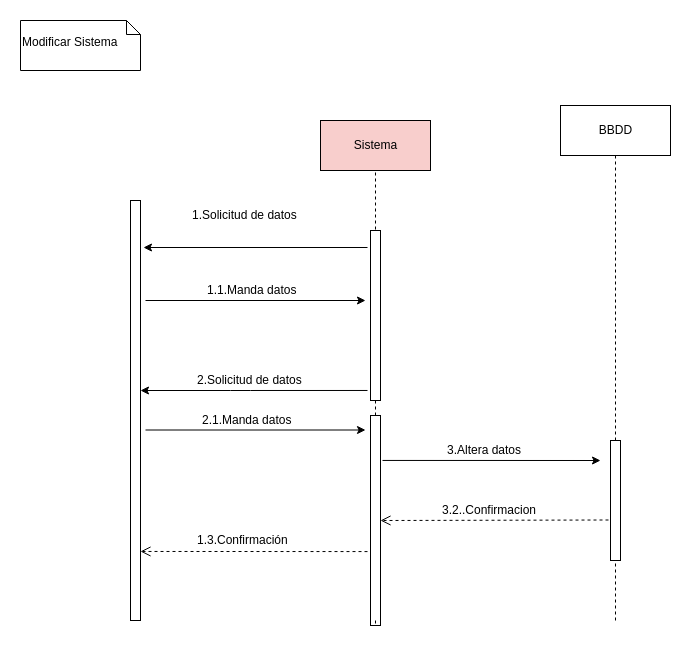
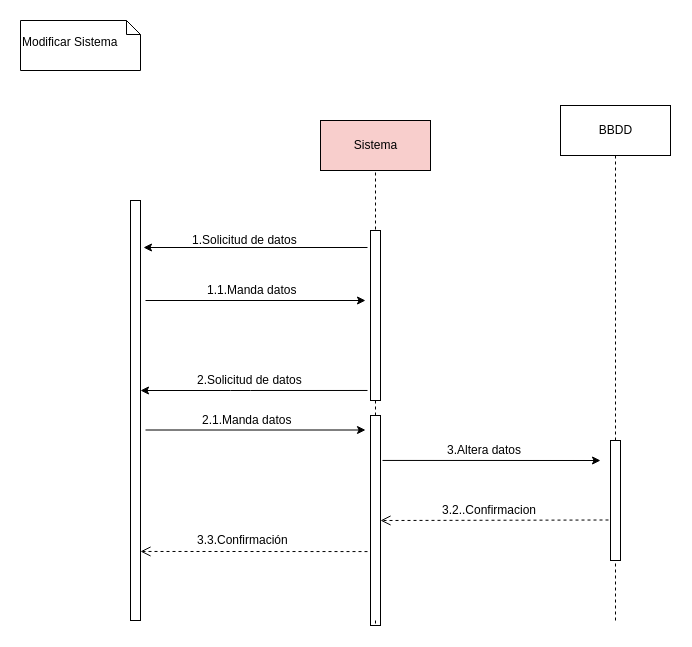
  <mxCell id="0" />
  <mxCell id="1" parent="0" />
  <mxCell id="2" value="" style="endArrow=none;dashed=1;html=1;entryX=0.5;entryY=1;entryDx=0;entryDy=0;" edge="1" parent="1" source="8" target="5"><mxGeometry width="50" height="50" relative="1" as="geometry"><mxPoint x="375" y="620" as="sourcePoint" /><mxPoint x="405" y="360" as="targetPoint" /></mxGeometry></mxCell>
  <mxCell id="3" value="" style="html=1;points=[];perimeter=orthogonalPerimeter;" vertex="1" parent="1"><mxGeometry x="130" y="200" width="10" height="420" as="geometry" /></mxCell>
  <mxCell id="4" value="&lt;div&gt;&lt;br&gt;&lt;/div&gt;&lt;div&gt;Modificar Sistema&lt;br&gt;&lt;/div&gt;" style="shape=note;whiteSpace=wrap;html=1;size=14;verticalAlign=top;align=left;spacingTop=-6;" vertex="1" parent="1"><mxGeometry x="20" y="20" width="120" height="50" as="geometry" /></mxCell>
  <mxCell id="5" value="Sistema" style="html=1;fillColor=#f8cecc;" vertex="1" parent="1"><mxGeometry x="320" y="120" width="110" height="50" as="geometry" /></mxCell>
  <mxCell id="6" value="BBDD" style="html=1;" vertex="1" parent="1"><mxGeometry x="560" y="105" width="110" height="50" as="geometry" /></mxCell>
  <mxCell id="7" value="" style="html=1;points=[];perimeter=orthogonalPerimeter;" vertex="1" parent="1"><mxGeometry x="370" y="230" width="10" height="170" as="geometry" /></mxCell>
  <mxCell id="8" value="" style="html=1;points=[];perimeter=orthogonalPerimeter;" vertex="1" parent="1"><mxGeometry x="370" y="415" width="10" height="210" as="geometry" /></mxCell>
  <mxCell id="9" value="" style="endArrow=none;dashed=1;html=1;entryX=0.5;entryY=1;entryDx=0;entryDy=0;" edge="1" parent="1" target="8"><mxGeometry width="50" height="50" relative="1" as="geometry"><mxPoint x="375" y="620" as="sourcePoint" /><mxPoint x="375" y="170" as="targetPoint" /></mxGeometry></mxCell>
  <mxCell id="10" value="" style="endArrow=none;dashed=1;html=1;entryX=0.5;entryY=1;entryDx=0;entryDy=0;" edge="1" parent="1" source="11" target="6"><mxGeometry width="50" height="50" relative="1" as="geometry"><mxPoint x="615" y="620" as="sourcePoint" /><mxPoint x="640" y="327" as="targetPoint" /></mxGeometry></mxCell>
  <mxCell id="11" value="" style="html=1;points=[];perimeter=orthogonalPerimeter;" vertex="1" parent="1"><mxGeometry x="610" y="440" width="10" height="120" as="geometry" /></mxCell>
  <mxCell id="12" value="" style="endArrow=none;dashed=1;html=1;entryX=0.5;entryY=1;entryDx=0;entryDy=0;" edge="1" parent="1" target="11"><mxGeometry width="50" height="50" relative="1" as="geometry"><mxPoint x="615" y="620" as="sourcePoint" /><mxPoint x="615" y="170" as="targetPoint" /></mxGeometry></mxCell>
  <mxCell id="13" value="" style="endArrow=classic;html=1;exitX=-0.3;exitY=0.1;exitDx=0;exitDy=0;exitPerimeter=0;" edge="1" parent="1" source="7"><mxGeometry width="50" height="50" relative="1" as="geometry"><mxPoint x="360" y="320" as="sourcePoint" /><mxPoint x="143" y="247" as="targetPoint" /></mxGeometry></mxCell>
- <mxCell id="14" value="1.Solicitud de datos" style="text;html=1;resizable=0;points=[];autosize=1;align=left;verticalAlign=top;spacingTop=-4;" vertex="1" parent="1"><mxGeometry x="190" y="205" width="130" height="20" as="geometry" /></mxCell>
+ <mxCell id="14" value="1.Solicitud de datos" style="text;html=1;resizable=0;points=[];autosize=1;align=left;verticalAlign=top;spacingTop=-4;" vertex="1" parent="1"><mxGeometry x="190" y="230" width="130" height="20" as="geometry" /></mxCell>
  <mxCell id="15" value="" style="endArrow=classic;html=1;" edge="1" parent="1"><mxGeometry width="50" height="50" relative="1" as="geometry"><mxPoint x="145" y="300" as="sourcePoint" /><mxPoint x="365" y="300" as="targetPoint" /></mxGeometry></mxCell>
  <mxCell id="16" value="&lt;div&gt;1.1.Manda datos&lt;/div&gt;&lt;div&gt;&lt;br&gt;&lt;/div&gt;" style="text;html=1;resizable=0;points=[];autosize=1;align=left;verticalAlign=top;spacingTop=-4;" vertex="1" parent="1"><mxGeometry x="205" y="280" width="110" height="30" as="geometry" /></mxCell>
  <mxCell id="17" value="3.Altera datos" style="text;html=1;resizable=0;points=[];autosize=1;align=left;verticalAlign=top;spacingTop=-4;" vertex="1" parent="1"><mxGeometry x="445" y="440" width="90" height="20" as="geometry" /></mxCell>
  <mxCell id="18" value="3.2..Confirmacion" style="text;html=1;resizable=0;points=[];autosize=1;align=left;verticalAlign=top;spacingTop=-4;" vertex="1" parent="1"><mxGeometry x="440" y="500" width="110" height="20" as="geometry" /></mxCell>
  <mxCell id="19" value="" style="html=1;verticalAlign=bottom;endArrow=open;dashed=1;endSize=8;entryX=1.2;entryY=0.758;entryDx=0;entryDy=0;entryPerimeter=0;exitX=-0.3;exitY=0.648;exitDx=0;exitDy=0;exitPerimeter=0;" edge="1" parent="1" source="8"><mxGeometry x="-1" y="-434" relative="1" as="geometry"><mxPoint x="350" y="551" as="sourcePoint" /><mxPoint x="140" y="550.96" as="targetPoint" /><mxPoint x="390" y="244" as="offset" /></mxGeometry></mxCell>
- <mxCell id="20" value="1.3.Confirmación" style="text;html=1;resizable=0;points=[];autosize=1;align=left;verticalAlign=top;spacingTop=-4;direction=west;" vertex="1" parent="1"><mxGeometry x="195" y="530" width="110" height="20" as="geometry" /></mxCell>
+ <mxCell id="20" value="3.3.Confirmación" style="text;html=1;resizable=0;points=[];autosize=1;align=left;verticalAlign=top;spacingTop=-4;direction=west;" vertex="1" parent="1"><mxGeometry x="195" y="530" width="110" height="20" as="geometry" /></mxCell>
  <mxCell id="21" value="&lt;div&gt;2.Solicitud de datos&lt;/div&gt;" style="text;html=1;resizable=0;points=[];autosize=1;align=left;verticalAlign=top;spacingTop=-4;" vertex="1" parent="1"><mxGeometry x="195" y="370" width="130" height="20" as="geometry" /></mxCell>
  <mxCell id="22" value="" style="endArrow=classic;html=1;exitX=-0.3;exitY=0.941;exitDx=0;exitDy=0;exitPerimeter=0;" edge="1" parent="1" source="7"><mxGeometry width="50" height="50" relative="1" as="geometry"><mxPoint x="330" y="390" as="sourcePoint" /><mxPoint x="140" y="390" as="targetPoint" /><Array as="points"><mxPoint x="240" y="390" /></Array></mxGeometry></mxCell>
  <mxCell id="23" value="&lt;div&gt;2.1.Manda datos&lt;/div&gt;&lt;div&gt;&lt;br&gt;&lt;/div&gt;" style="text;html=1;resizable=0;points=[];autosize=1;align=left;verticalAlign=top;spacingTop=-4;" vertex="1" parent="1"><mxGeometry x="200" y="410" width="110" height="30" as="geometry" /></mxCell>
  <mxCell id="24" value="" style="endArrow=classic;html=1;" edge="1" parent="1"><mxGeometry width="50" height="50" relative="1" as="geometry"><mxPoint x="145" y="429.5" as="sourcePoint" /><mxPoint x="365" y="429.5" as="targetPoint" /></mxGeometry></mxCell>
  <mxCell id="25" value="" style="endArrow=classic;html=1;exitX=1.2;exitY=0.214;exitDx=0;exitDy=0;exitPerimeter=0;" edge="1" parent="1" source="8"><mxGeometry width="50" height="50" relative="1" as="geometry"><mxPoint x="410" y="460" as="sourcePoint" /><mxPoint x="600" y="460" as="targetPoint" /></mxGeometry></mxCell>
  <mxCell id="26" value="" style="html=1;verticalAlign=bottom;endArrow=open;dashed=1;endSize=8;entryX=1;entryY=0.5;entryDx=0;entryDy=0;entryPerimeter=0;" edge="1" parent="1" target="8"><mxGeometry x="-1" y="-434" relative="1" as="geometry"><mxPoint x="608" y="519.5" as="sourcePoint" /><mxPoint x="400" y="520" as="targetPoint" /><mxPoint x="390" y="244" as="offset" /></mxGeometry></mxCell>
